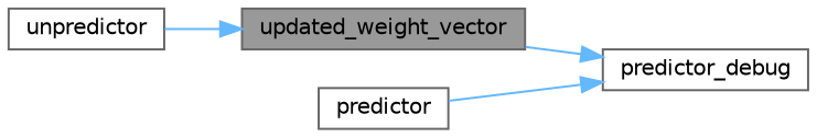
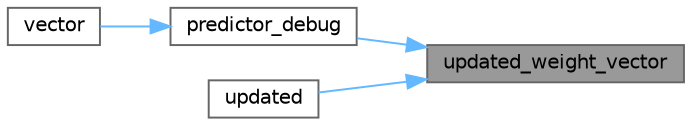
  digraph {
    rankdir=RL
    node [color=grey40 fillcolor=white fontname=Helvetica fontsize=10 shape=box style=filled]
    edge [color=steelblue1 dir=back fontname=Helvetica fontsize=10 labelfontname=Helvetica labelfontsize=10 style=solid]
    n1 [color=gray40 fillcolor=grey60 fontcolor=black height=0.2 label=updated_weight_vector width=0.4]
    n2 [height=0.2 label=predictor_debug width=0.4]
-   n3 [height=0.2 label=unpredictor width=0.4]
-   n4 [height=0.2 label=predictor width=0.4]
-   n2 -> n1
+   n3 [height=0.2 label=updated width=0.4]
+   n4 [height=0.2 label=vector width=0.4]
+   n1 -> n2
    n1 -> n3
    n2 -> n4
  }
